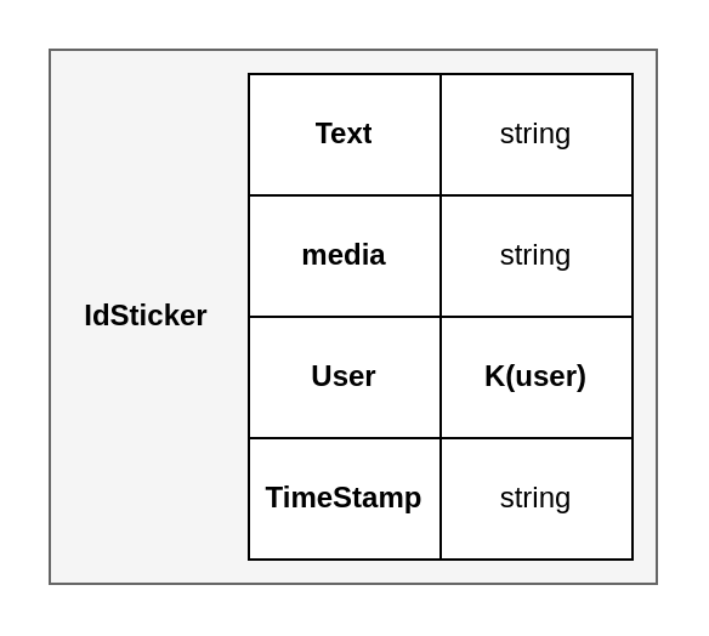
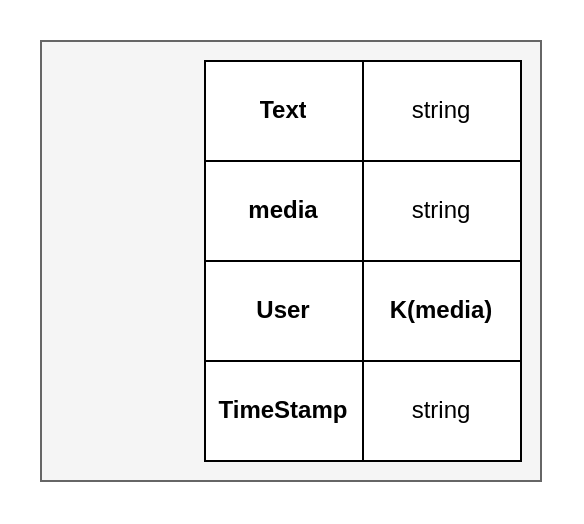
  <mxCell id="0" />
  <mxCell id="1" parent="0" />
  <mxCell id="2" value="" style="rounded=0;whiteSpace=wrap;html=1;fillColor=#f5f5f5;fontColor=#333333;strokeColor=#666666;" parent="1" vertex="1"><mxGeometry x="20" y="20" width="250" height="220" as="geometry" /></mxCell>
- <mxCell id="3" value="&lt;b&gt;IdSticker&lt;/b&gt;" style="text;html=1;strokeColor=none;fillColor=none;align=center;verticalAlign=middle;whiteSpace=wrap;rounded=0;" parent="1" vertex="1"><mxGeometry x="30" y="115" width="60" height="30" as="geometry" /></mxCell>
  <mxCell id="4" value="" style="shape=table;startSize=0;container=1;collapsible=0;childLayout=tableLayout;" parent="1" vertex="1"><mxGeometry x="102" y="30" width="158" height="200" as="geometry" /></mxCell>
  <mxCell id="5" value="" style="shape=tableRow;horizontal=0;startSize=0;swimlaneHead=0;swimlaneBody=0;strokeColor=inherit;top=0;left=0;bottom=0;right=0;collapsible=0;dropTarget=0;fillColor=none;points=[[0,0.5],[1,0.5]];portConstraint=eastwest;" parent="4" vertex="1"><mxGeometry width="158" height="50" as="geometry" /></mxCell>
  <mxCell id="6" value="&lt;b&gt;Text&lt;/b&gt;" style="shape=partialRectangle;html=1;whiteSpace=wrap;connectable=0;strokeColor=inherit;overflow=hidden;fillColor=none;top=0;left=0;bottom=0;right=0;pointerEvents=1;" parent="5" vertex="1"><mxGeometry width="79" height="50" as="geometry"><mxRectangle width="79" height="50" as="alternateBounds" /></mxGeometry></mxCell>
  <mxCell id="7" value="string" style="shape=partialRectangle;html=1;whiteSpace=wrap;connectable=0;strokeColor=inherit;overflow=hidden;fillColor=none;top=0;left=0;bottom=0;right=0;pointerEvents=1;" parent="5" vertex="1"><mxGeometry x="79" width="79" height="50" as="geometry"><mxRectangle width="79" height="50" as="alternateBounds" /></mxGeometry></mxCell>
  <mxCell id="8" value="" style="shape=tableRow;horizontal=0;startSize=0;swimlaneHead=0;swimlaneBody=0;strokeColor=inherit;top=0;left=0;bottom=0;right=0;collapsible=0;dropTarget=0;fillColor=none;points=[[0,0.5],[1,0.5]];portConstraint=eastwest;" parent="4" vertex="1"><mxGeometry y="50" width="158" height="50" as="geometry" /></mxCell>
  <mxCell id="9" value="&lt;b&gt;media&lt;/b&gt;" style="shape=partialRectangle;html=1;whiteSpace=wrap;connectable=0;strokeColor=inherit;overflow=hidden;fillColor=none;top=0;left=0;bottom=0;right=0;pointerEvents=1;" parent="8" vertex="1"><mxGeometry width="79" height="50" as="geometry"><mxRectangle width="79" height="50" as="alternateBounds" /></mxGeometry></mxCell>
  <mxCell id="10" value="string" style="shape=partialRectangle;html=1;whiteSpace=wrap;connectable=0;strokeColor=inherit;overflow=hidden;fillColor=none;top=0;left=0;bottom=0;right=0;pointerEvents=1;" parent="8" vertex="1"><mxGeometry x="79" width="79" height="50" as="geometry"><mxRectangle width="79" height="50" as="alternateBounds" /></mxGeometry></mxCell>
  <mxCell id="11" value="" style="shape=tableRow;horizontal=0;startSize=0;swimlaneHead=0;swimlaneBody=0;strokeColor=inherit;top=0;left=0;bottom=0;right=0;collapsible=0;dropTarget=0;fillColor=none;points=[[0,0.5],[1,0.5]];portConstraint=eastwest;" parent="4" vertex="1"><mxGeometry y="100" width="158" height="50" as="geometry" /></mxCell>
  <mxCell id="12" value="&lt;b&gt;User&lt;/b&gt;" style="shape=partialRectangle;html=1;whiteSpace=wrap;connectable=0;strokeColor=inherit;overflow=hidden;fillColor=none;top=0;left=0;bottom=0;right=0;pointerEvents=1;" parent="11" vertex="1"><mxGeometry width="79" height="50" as="geometry"><mxRectangle width="79" height="50" as="alternateBounds" /></mxGeometry></mxCell>
- <mxCell id="13" value="&lt;b&gt;K(user)&lt;/b&gt;" style="shape=partialRectangle;html=1;whiteSpace=wrap;connectable=0;strokeColor=inherit;overflow=hidden;fillColor=none;top=0;left=0;bottom=0;right=0;pointerEvents=1;" parent="11" vertex="1"><mxGeometry x="79" width="79" height="50" as="geometry"><mxRectangle width="79" height="50" as="alternateBounds" /></mxGeometry></mxCell>
+ <mxCell id="13" value="&lt;b&gt;K(media)&lt;/b&gt;" style="shape=partialRectangle;html=1;whiteSpace=wrap;connectable=0;strokeColor=inherit;overflow=hidden;fillColor=none;top=0;left=0;bottom=0;right=0;pointerEvents=1;" parent="11" vertex="1"><mxGeometry x="79" width="79" height="50" as="geometry"><mxRectangle width="79" height="50" as="alternateBounds" /></mxGeometry></mxCell>
  <mxCell id="14" value="" style="shape=tableRow;horizontal=0;startSize=0;swimlaneHead=0;swimlaneBody=0;strokeColor=inherit;top=0;left=0;bottom=0;right=0;collapsible=0;dropTarget=0;fillColor=none;points=[[0,0.5],[1,0.5]];portConstraint=eastwest;" parent="4" vertex="1"><mxGeometry y="150" width="158" height="50" as="geometry" /></mxCell>
  <mxCell id="15" value="&lt;b&gt;TimeStamp&lt;/b&gt;" style="shape=partialRectangle;html=1;whiteSpace=wrap;connectable=0;strokeColor=inherit;overflow=hidden;fillColor=none;top=0;left=0;bottom=0;right=0;pointerEvents=1;" parent="14" vertex="1"><mxGeometry width="79" height="50" as="geometry"><mxRectangle width="79" height="50" as="alternateBounds" /></mxGeometry></mxCell>
  <mxCell id="16" value="string" style="shape=partialRectangle;html=1;whiteSpace=wrap;connectable=0;strokeColor=inherit;overflow=hidden;fillColor=none;top=0;left=0;bottom=0;right=0;pointerEvents=1;" parent="14" vertex="1"><mxGeometry x="79" width="79" height="50" as="geometry"><mxRectangle width="79" height="50" as="alternateBounds" /></mxGeometry></mxCell>
